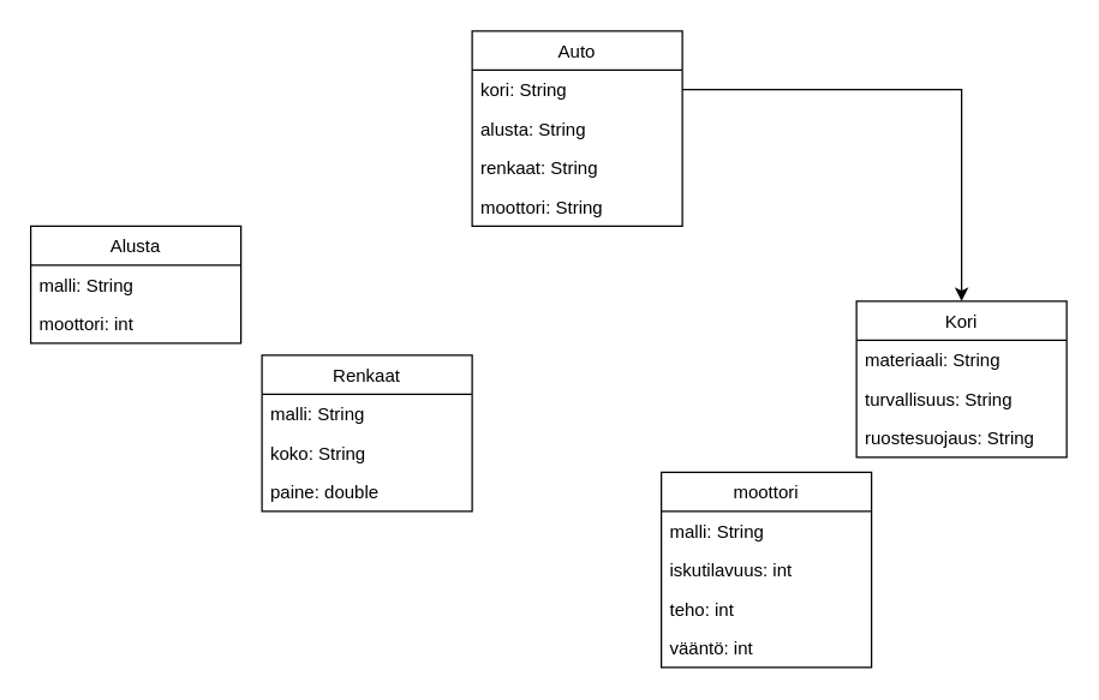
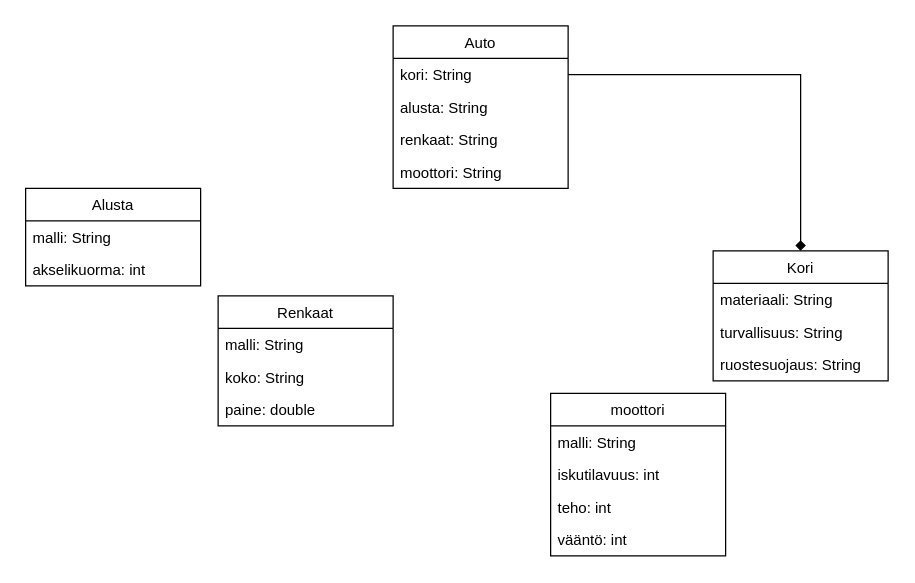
  <mxCell id="0" />
  <mxCell id="1" parent="0" />
  <mxCell id="2" value="Auto" style="swimlane;fontStyle=0;childLayout=stackLayout;horizontal=1;startSize=26;fillColor=none;horizontalStack=0;resizeParent=1;resizeParentMax=0;resizeLast=0;collapsible=1;marginBottom=0;" vertex="1" parent="1"><mxGeometry x="314" y="20" width="140" height="130" as="geometry"><mxRectangle x="344" y="80" width="90" height="26" as="alternateBounds" /></mxGeometry></mxCell>
  <mxCell id="3" value="kori: String" style="text;strokeColor=none;fillColor=none;align=left;verticalAlign=top;spacingLeft=4;spacingRight=4;overflow=hidden;rotatable=0;points=[[0,0.5],[1,0.5]];portConstraint=eastwest;" vertex="1" parent="2"><mxGeometry y="26" width="140" height="26" as="geometry" /></mxCell>
  <mxCell id="4" value="alusta: String" style="text;strokeColor=none;fillColor=none;align=left;verticalAlign=top;spacingLeft=4;spacingRight=4;overflow=hidden;rotatable=0;points=[[0,0.5],[1,0.5]];portConstraint=eastwest;" vertex="1" parent="2"><mxGeometry y="52" width="140" height="26" as="geometry" /></mxCell>
  <mxCell id="5" value="renkaat: String" style="text;strokeColor=none;fillColor=none;align=left;verticalAlign=top;spacingLeft=4;spacingRight=4;overflow=hidden;rotatable=0;points=[[0,0.5],[1,0.5]];portConstraint=eastwest;" vertex="1" parent="2"><mxGeometry y="78" width="140" height="26" as="geometry" /></mxCell>
  <mxCell id="6" value="moottori: String" style="text;strokeColor=none;fillColor=none;align=left;verticalAlign=top;spacingLeft=4;spacingRight=4;overflow=hidden;rotatable=0;points=[[0,0.5],[1,0.5]];portConstraint=eastwest;" vertex="1" parent="2"><mxGeometry y="104" width="140" height="26" as="geometry" /></mxCell>
  <mxCell id="7" value="Kori" style="swimlane;fontStyle=0;childLayout=stackLayout;horizontal=1;startSize=26;fillColor=none;horizontalStack=0;resizeParent=1;resizeParentMax=0;resizeLast=0;collapsible=1;marginBottom=0;" vertex="1" parent="1"><mxGeometry x="570" y="200" width="140" height="104" as="geometry" /></mxCell>
  <mxCell id="8" value="materiaali: String" style="text;strokeColor=none;fillColor=none;align=left;verticalAlign=top;spacingLeft=4;spacingRight=4;overflow=hidden;rotatable=0;points=[[0,0.5],[1,0.5]];portConstraint=eastwest;" vertex="1" parent="7"><mxGeometry y="26" width="140" height="26" as="geometry" /></mxCell>
  <mxCell id="9" value="turvallisuus: String" style="text;strokeColor=none;fillColor=none;align=left;verticalAlign=top;spacingLeft=4;spacingRight=4;overflow=hidden;rotatable=0;points=[[0,0.5],[1,0.5]];portConstraint=eastwest;" vertex="1" parent="7"><mxGeometry y="52" width="140" height="26" as="geometry" /></mxCell>
  <mxCell id="10" value="ruostesuojaus: String" style="text;strokeColor=none;fillColor=none;align=left;verticalAlign=top;spacingLeft=4;spacingRight=4;overflow=hidden;rotatable=0;points=[[0,0.5],[1,0.5]];portConstraint=eastwest;" vertex="1" parent="7"><mxGeometry y="78" width="140" height="26" as="geometry" /></mxCell>
  <mxCell id="11" value="Alusta" style="swimlane;fontStyle=0;childLayout=stackLayout;horizontal=1;startSize=26;fillColor=none;horizontalStack=0;resizeParent=1;resizeParentMax=0;resizeLast=0;collapsible=1;marginBottom=0;" vertex="1" parent="1"><mxGeometry x="20" y="150" width="140" height="78" as="geometry" /></mxCell>
  <mxCell id="12" value="malli: String" style="text;strokeColor=none;fillColor=none;align=left;verticalAlign=top;spacingLeft=4;spacingRight=4;overflow=hidden;rotatable=0;points=[[0,0.5],[1,0.5]];portConstraint=eastwest;" vertex="1" parent="11"><mxGeometry y="26" width="140" height="26" as="geometry" /></mxCell>
- <mxCell id="13" value="moottori: int" style="text;strokeColor=none;fillColor=none;align=left;verticalAlign=top;spacingLeft=4;spacingRight=4;overflow=hidden;rotatable=0;points=[[0,0.5],[1,0.5]];portConstraint=eastwest;" vertex="1" parent="11"><mxGeometry y="52" width="140" height="26" as="geometry" /></mxCell>
- <mxCell id="14" style="edgeStyle=orthogonalEdgeStyle;rounded=0;orthogonalLoop=1;jettySize=auto;html=1;entryX=0.5;entryY=0;entryDx=0;entryDy=0;" edge="1" parent="1" source="3" target="7"><mxGeometry relative="1" as="geometry" /></mxCell>
+ <mxCell id="13" value="akselikuorma: int" style="text;strokeColor=none;fillColor=none;align=left;verticalAlign=top;spacingLeft=4;spacingRight=4;overflow=hidden;rotatable=0;points=[[0,0.5],[1,0.5]];portConstraint=eastwest;" vertex="1" parent="11"><mxGeometry y="52" width="140" height="26" as="geometry" /></mxCell>
+ <mxCell id="14" style="edgeStyle=orthogonalEdgeStyle;rounded=0;orthogonalLoop=1;jettySize=auto;html=1;entryX=0.5;entryY=0;entryDx=0;entryDy=0;endArrow=diamond;" edge="1" parent="1" source="3" target="7"><mxGeometry relative="1" as="geometry" /></mxCell>
  <mxCell id="15" value="Renkaat" style="swimlane;fontStyle=0;childLayout=stackLayout;horizontal=1;startSize=26;fillColor=none;horizontalStack=0;resizeParent=1;resizeParentMax=0;resizeLast=0;collapsible=1;marginBottom=0;" vertex="1" parent="1"><mxGeometry x="174" y="236" width="140" height="104" as="geometry" /></mxCell>
  <mxCell id="16" value="malli: String" style="text;strokeColor=none;fillColor=none;align=left;verticalAlign=top;spacingLeft=4;spacingRight=4;overflow=hidden;rotatable=0;points=[[0,0.5],[1,0.5]];portConstraint=eastwest;" vertex="1" parent="15"><mxGeometry y="26" width="140" height="26" as="geometry" /></mxCell>
  <mxCell id="17" value="koko: String" style="text;strokeColor=none;fillColor=none;align=left;verticalAlign=top;spacingLeft=4;spacingRight=4;overflow=hidden;rotatable=0;points=[[0,0.5],[1,0.5]];portConstraint=eastwest;" vertex="1" parent="15"><mxGeometry y="52" width="140" height="26" as="geometry" /></mxCell>
  <mxCell id="18" value="paine: double" style="text;strokeColor=none;fillColor=none;align=left;verticalAlign=top;spacingLeft=4;spacingRight=4;overflow=hidden;rotatable=0;points=[[0,0.5],[1,0.5]];portConstraint=eastwest;" vertex="1" parent="15"><mxGeometry y="78" width="140" height="26" as="geometry" /></mxCell>
  <mxCell id="19" value="moottori" style="swimlane;fontStyle=0;childLayout=stackLayout;horizontal=1;startSize=26;fillColor=none;horizontalStack=0;resizeParent=1;resizeParentMax=0;resizeLast=0;collapsible=1;marginBottom=0;" vertex="1" parent="1"><mxGeometry x="440" y="314" width="140" height="130" as="geometry" /></mxCell>
  <mxCell id="20" value="malli: String" style="text;strokeColor=none;fillColor=none;align=left;verticalAlign=top;spacingLeft=4;spacingRight=4;overflow=hidden;rotatable=0;points=[[0,0.5],[1,0.5]];portConstraint=eastwest;" vertex="1" parent="19"><mxGeometry y="26" width="140" height="26" as="geometry" /></mxCell>
  <mxCell id="21" value="iskutilavuus: int" style="text;strokeColor=none;fillColor=none;align=left;verticalAlign=top;spacingLeft=4;spacingRight=4;overflow=hidden;rotatable=0;points=[[0,0.5],[1,0.5]];portConstraint=eastwest;" vertex="1" parent="19"><mxGeometry y="52" width="140" height="26" as="geometry" /></mxCell>
  <mxCell id="22" value="teho: int" style="text;strokeColor=none;fillColor=none;align=left;verticalAlign=top;spacingLeft=4;spacingRight=4;overflow=hidden;rotatable=0;points=[[0,0.5],[1,0.5]];portConstraint=eastwest;" vertex="1" parent="19"><mxGeometry y="78" width="140" height="26" as="geometry" /></mxCell>
  <mxCell id="23" value="vääntö: int" style="text;strokeColor=none;fillColor=none;align=left;verticalAlign=top;spacingLeft=4;spacingRight=4;overflow=hidden;rotatable=0;points=[[0,0.5],[1,0.5]];portConstraint=eastwest;" vertex="1" parent="19"><mxGeometry y="104" width="140" height="26" as="geometry" /></mxCell>
